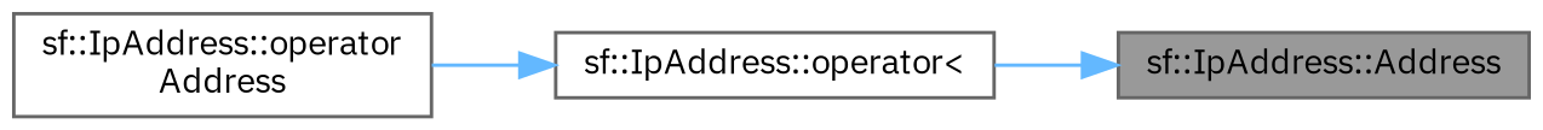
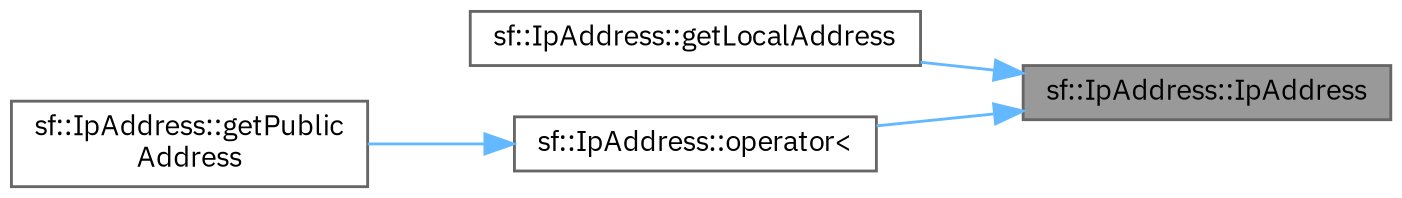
  digraph {
    fontname="IBM Plex Sans"
    rankdir=RL
    node [color=grey40 fillcolor=white fontname="IBM Plex Sans" fontsize=10 shape=box style=filled]
    edge [color=steelblue1 dir=back fontname="IBM Plex Sans" fontsize=10 labelfontname=Helvetica labelfontsize=10 style=solid]
-   n1 [color=gray40 fillcolor=grey60 fontcolor=black height=0.2 label="sf::IpAddress::Address" width=0.4]
+   n1 [color=gray40 fillcolor=grey60 fontcolor=black height=0.2 label="sf::IpAddress::IpAddress" width=0.4]
+   n2 [height=0.2 label="sf::IpAddress::getLocalAddress" width=0.4]
    n3 [height=0.2 label="sf::IpAddress::operator\<" width=0.4]
-   n4 [height=0.2 label="sf::IpAddress::operator\lAddress" width=0.4]
+   n4 [height=0.2 label="sf::IpAddress::getPublic\lAddress" width=0.4]
+   n1 -> n2
    n1 -> n3
    n3 -> n4
  }
